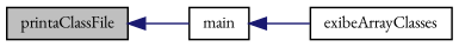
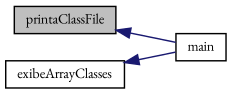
  digraph {
    fontname="EB Garamond"
    rankdir=LR
    node [color=black fillcolor=white fontname="EB Garamond" fontsize=10 shape=record style=filled]
    edge [color=midnightblue dir=back fontname="EB Garamond" fontsize=10 labelfontname=Helvetica labelfontsize=10 style=solid]
    n1 [fillcolor=grey75 fontcolor=black height=0.2 label=printaClassFile width=0.4]
    n2 [height=0.2 label=main width=0.4]
    n3 [height=0.2 label=exibeArrayClasses width=0.4]
    n1 -> n2
-   n2 -> n3
+   n3 -> n2
  }
